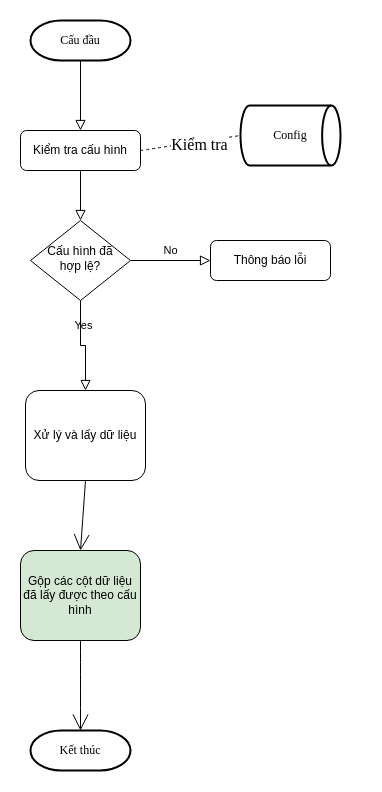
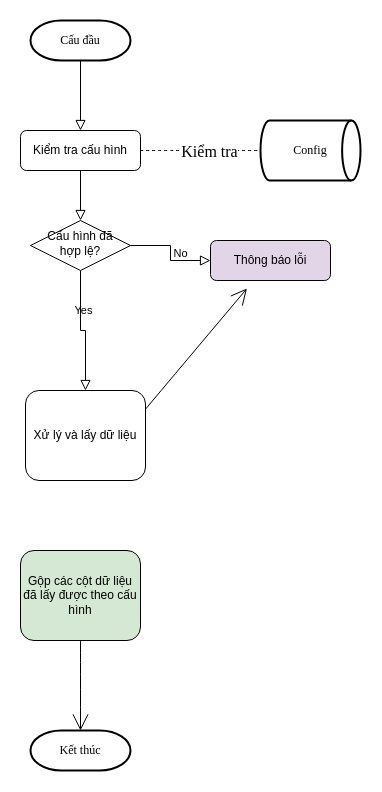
  <mxCell id="0" />
  <mxCell id="1" parent="0" />
  <mxCell id="2" value="Yes" style="rounded=0;html=1;jettySize=auto;orthogonalLoop=1;fontSize=11;endArrow=block;endFill=0;endSize=8;strokeWidth=1;shadow=0;labelBackgroundColor=none;edgeStyle=orthogonalEdgeStyle;entryX=0.5;entryY=0;entryDx=0;entryDy=0;" edge="1" parent="1" source="4" target="14"><mxGeometry y="20" relative="1" as="geometry"><mxPoint as="offset" /><mxPoint x="80" y="380" as="targetPoint" /></mxGeometry></mxCell>
  <mxCell id="3" value="No" style="edgeStyle=orthogonalEdgeStyle;rounded=0;html=1;jettySize=auto;orthogonalLoop=1;fontSize=11;endArrow=block;endFill=0;endSize=8;strokeWidth=1;shadow=0;labelBackgroundColor=none;" edge="1" parent="1" source="4" target="5"><mxGeometry y="10" relative="1" as="geometry"><mxPoint as="offset" /></mxGeometry></mxCell>
- <mxCell id="4" value="Cấu hình đã&lt;div&gt;hợp lệ?&lt;/div&gt;" style="rhombus;whiteSpace=wrap;html=1;shadow=0;fontFamily=Helvetica;fontSize=12;align=center;strokeWidth=1;spacing=6;spacingTop=-4;" vertex="1" parent="1"><mxGeometry x="30" y="220" width="100" height="80" as="geometry" /></mxCell>
- <mxCell id="5" value="Thông báo lỗi" style="rounded=1;whiteSpace=wrap;html=1;fontSize=12;glass=0;strokeWidth=1;shadow=0;" vertex="1" parent="1"><mxGeometry x="210" y="240" width="120" height="40" as="geometry" /></mxCell>
+ <mxCell id="4" value="Cấu hình đã&lt;div&gt;hợp lệ?&lt;/div&gt;" style="rhombus;whiteSpace=wrap;html=1;shadow=0;fontFamily=Helvetica;fontSize=12;align=center;strokeWidth=1;spacing=6;spacingTop=-4;" vertex="1" parent="1"><mxGeometry x="30" y="220" width="100" height="50" as="geometry" /></mxCell>
+ <mxCell id="5" value="Thông báo lỗi" style="rounded=1;whiteSpace=wrap;html=1;fontSize=12;glass=0;strokeWidth=1;shadow=0;fillColor=#e1d5e7;" vertex="1" parent="1"><mxGeometry x="210" y="240" width="120" height="40" as="geometry" /></mxCell>
  <mxCell id="6" value="Kiểm tra cấu hình" style="rounded=1;whiteSpace=wrap;html=1;fontSize=12;glass=0;strokeWidth=1;shadow=0;" vertex="1" parent="1"><mxGeometry x="20" y="130" width="120" height="40" as="geometry" /></mxCell>
  <mxCell id="7" value="" style="rounded=0;html=1;jettySize=auto;orthogonalLoop=1;fontSize=11;endArrow=block;endFill=0;endSize=8;strokeWidth=1;shadow=0;labelBackgroundColor=none;edgeStyle=orthogonalEdgeStyle;exitX=0.5;exitY=1;exitDx=0;exitDy=0;entryX=0.5;entryY=0;entryDx=0;entryDy=0;exitPerimeter=0;" edge="1" parent="1" source="8" target="6"><mxGeometry relative="1" as="geometry"><mxPoint x="80" y="70" as="sourcePoint" /><mxPoint x="79.66" y="240" as="targetPoint" /></mxGeometry></mxCell>
  <mxCell id="8" value="Cấu đầu" style="strokeWidth=2;html=1;shape=mxgraph.flowchart.terminator;whiteSpace=wrap;fontFamily=Architects Daughter;fontSource=https://fonts.googleapis.com/css?family=Architects+Daughter;" vertex="1" parent="1"><mxGeometry x="30" y="20" width="100" height="40" as="geometry" /></mxCell>
  <mxCell id="9" value="" style="endArrow=none;dashed=1;html=1;rounded=0;fontFamily=Architects Daughter;fontSource=https://fonts.googleapis.com/css?family=Architects+Daughter;fontSize=16;startSize=14;endSize=14;sourcePerimeterSpacing=8;targetPerimeterSpacing=8;curved=1;entryX=0;entryY=0.5;entryDx=0;entryDy=0;entryPerimeter=0;exitX=1;exitY=0.5;exitDx=0;exitDy=0;" edge="1" parent="1" source="6" target="12"><mxGeometry width="50" height="50" relative="1" as="geometry"><mxPoint x="110" y="280" as="sourcePoint" /><mxPoint x="330" y="150" as="targetPoint" /></mxGeometry></mxCell>
  <mxCell id="10" value="Kiểm tra" style="edgeLabel;html=1;align=center;verticalAlign=middle;resizable=0;points=[];fontSize=16;fontFamily=Architects Daughter;fontSource=https://fonts.googleapis.com/css?family=Architects+Daughter;" vertex="1" connectable="0" parent="9"><mxGeometry x="-0.106" y="-2" relative="1" as="geometry"><mxPoint x="14" y="-2" as="offset" /></mxGeometry></mxCell>
  <mxCell id="11" value="" style="rounded=0;html=1;jettySize=auto;orthogonalLoop=1;fontSize=11;endArrow=block;endFill=0;endSize=8;strokeWidth=1;shadow=0;labelBackgroundColor=none;edgeStyle=orthogonalEdgeStyle;exitX=0.5;exitY=1;exitDx=0;exitDy=0;entryX=0.5;entryY=0;entryDx=0;entryDy=0;" edge="1" parent="1" source="6" target="4"><mxGeometry relative="1" as="geometry"><mxPoint x="90" y="80" as="sourcePoint" /><mxPoint x="90" y="140" as="targetPoint" /></mxGeometry></mxCell>
- <mxCell id="12" value="Config" style="strokeWidth=2;html=1;shape=mxgraph.flowchart.direct_data;whiteSpace=wrap;fontFamily=Architects Daughter;fontSource=https://fonts.googleapis.com/css?family=Architects+Daughter;" vertex="1" parent="1"><mxGeometry x="240" y="105" width="100" height="60" as="geometry" /></mxCell>
- <mxCell id="13" style="edgeStyle=none;curved=1;rounded=0;orthogonalLoop=1;jettySize=auto;html=1;exitX=0.5;exitY=1;exitDx=0;exitDy=0;entryX=0.5;entryY=0;entryDx=0;entryDy=0;fontFamily=Architects Daughter;fontSource=https://fonts.googleapis.com/css?family=Architects+Daughter;fontSize=16;startSize=14;endArrow=open;endSize=14;sourcePerimeterSpacing=8;targetPerimeterSpacing=8;" edge="1" parent="1" source="14" target="15"><mxGeometry relative="1" as="geometry"><mxPoint x="80" y="540" as="targetPoint" /></mxGeometry></mxCell>
+ <mxCell id="12" value="Config" style="strokeWidth=2;html=1;shape=mxgraph.flowchart.direct_data;whiteSpace=wrap;fontFamily=Architects Daughter;fontSource=https://fonts.googleapis.com/css?family=Architects+Daughter;" vertex="1" parent="1"><mxGeometry x="260" y="120" width="100" height="60" as="geometry" /></mxCell>
+ <mxCell id="13" style="edgeStyle=none;curved=1;rounded=0;orthogonalLoop=1;jettySize=auto;html=1;exitX=0.5;exitY=1;exitDx=0;exitDy=0;fontFamily=Architects Daughter;fontSource=https://fonts.googleapis.com/css?family=Architects+Daughter;fontSize=16;startSize=14;endArrow=open;endSize=14;sourcePerimeterSpacing=8;targetPerimeterSpacing=8;" edge="1" parent="1" source="14" target="5"><mxGeometry relative="1" as="geometry"><mxPoint x="80" y="540" as="targetPoint" /></mxGeometry></mxCell>
  <mxCell id="14" value="Xử lý và lấy dữ liệu" style="rounded=1;whiteSpace=wrap;html=1;fontSize=12;glass=0;strokeWidth=1;shadow=0;" vertex="1" parent="1"><mxGeometry x="25" y="390" width="120" height="90" as="geometry" /></mxCell>
  <mxCell id="15" value="Gộp các cột dữ liệu đã lấy được theo cấu hình" style="rounded=1;whiteSpace=wrap;html=1;fontSize=12;glass=0;strokeWidth=1;shadow=0;fillColor=#d5e8d4;" vertex="1" parent="1"><mxGeometry x="20" y="550" width="120" height="90" as="geometry" /></mxCell>
  <mxCell id="16" value="Kết thúc" style="strokeWidth=2;html=1;shape=mxgraph.flowchart.terminator;whiteSpace=wrap;fontFamily=Architects Daughter;fontSource=https://fonts.googleapis.com/css?family=Architects+Daughter;" vertex="1" parent="1"><mxGeometry x="30" y="730" width="100" height="40" as="geometry" /></mxCell>
  <mxCell id="17" style="edgeStyle=none;curved=1;rounded=0;orthogonalLoop=1;jettySize=auto;html=1;entryX=0.5;entryY=0;entryDx=0;entryDy=0;fontFamily=Architects Daughter;fontSource=https://fonts.googleapis.com/css?family=Architects+Daughter;fontSize=16;startSize=14;endArrow=open;endSize=14;sourcePerimeterSpacing=8;targetPerimeterSpacing=8;exitX=0.5;exitY=1;exitDx=0;exitDy=0;entryPerimeter=0;" edge="1" parent="1" source="15" target="16"><mxGeometry relative="1" as="geometry"><mxPoint x="80" y="650" as="sourcePoint" /><mxPoint x="79.5" y="730" as="targetPoint" /></mxGeometry></mxCell>
